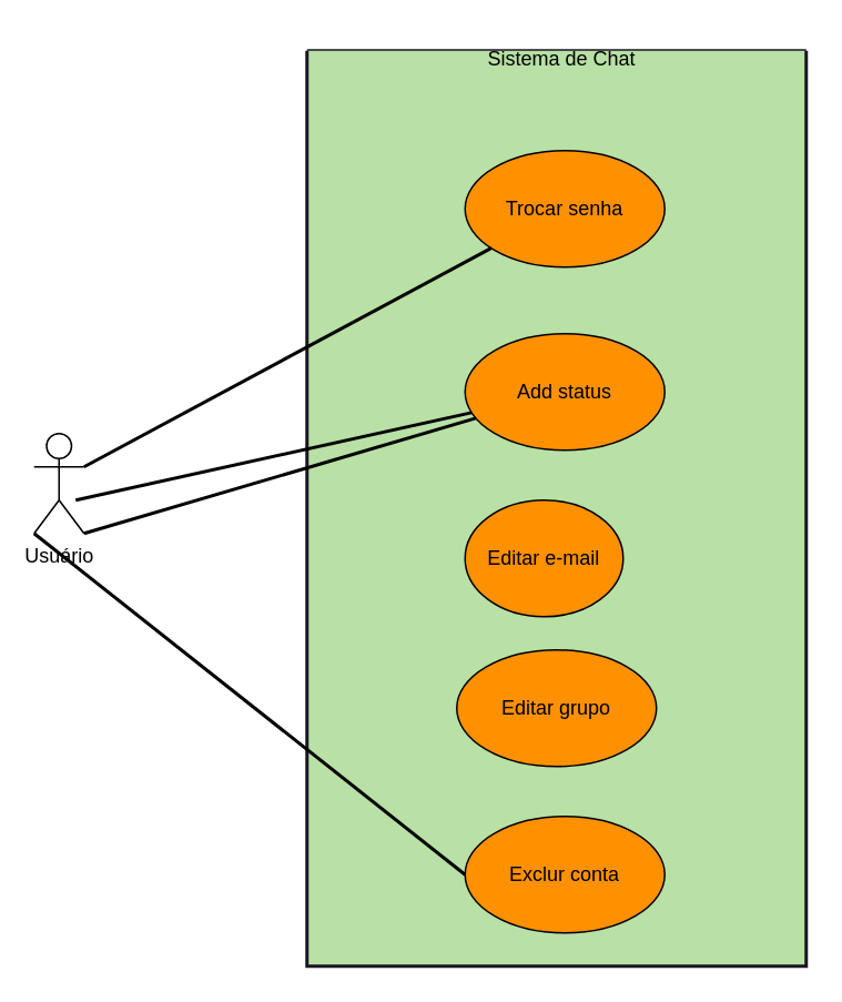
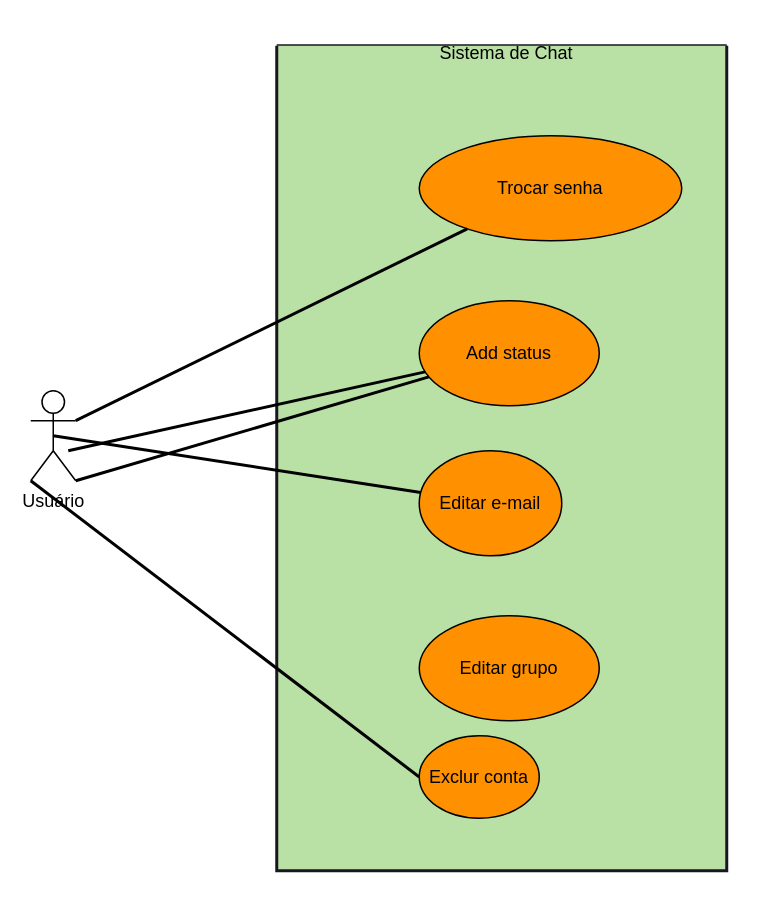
  <mxCell id="0" />
  <mxCell id="1" parent="0" />
  <mxCell id="2" value="" style="swimlane;startSize=0;fillColor=#d5e8d4;strokeColor=#191621;swimlaneFillColor=#B9E0A5;gradientColor=none;strokeWidth=2;" parent="1" vertex="1"><mxGeometry x="184" y="30" width="300" height="550" as="geometry" /></mxCell>
- <mxCell id="3" value="Editar grupo" style="ellipse;whiteSpace=wrap;html=1;fillColor=#FF9100;gradientColor=none;" parent="2" vertex="1"><mxGeometry x="90" y="360" width="120" height="70" as="geometry" /></mxCell>
- <mxCell id="4" value="Exclur conta" style="ellipse;whiteSpace=wrap;html=1;fillColor=#FF9100;gradientColor=none;" parent="2" vertex="1"><mxGeometry x="95" y="460" width="120" height="70" as="geometry" /></mxCell>
+ <mxCell id="3" value="Editar grupo" style="ellipse;whiteSpace=wrap;html=1;fillColor=#FF9100;gradientColor=none;" parent="2" vertex="1"><mxGeometry x="95" y="380" width="120" height="70" as="geometry" /></mxCell>
+ <mxCell id="4" value="Exclur conta" style="ellipse;whiteSpace=wrap;html=1;fillColor=#FF9100;gradientColor=none;" parent="2" vertex="1"><mxGeometry x="95" y="460" width="80" height="55" as="geometry" /></mxCell>
  <mxCell id="5" value="Sistema de Chat&amp;nbsp;" style="text;html=1;strokeColor=none;fillColor=none;align=center;verticalAlign=middle;whiteSpace=wrap;rounded=0;" parent="2" vertex="1"><mxGeometry x="10" y="-10" width="290" height="30" as="geometry" /></mxCell>
  <mxCell id="6" value="Editar e-mail" style="ellipse;whiteSpace=wrap;html=1;fillColor=#FF9100;gradientColor=none;" vertex="1" parent="2"><mxGeometry x="95" y="270" width="95" height="70" as="geometry" /></mxCell>
  <mxCell id="7" value="Add status" style="ellipse;whiteSpace=wrap;html=1;fillColor=#FF9100;gradientColor=none;" vertex="1" parent="2"><mxGeometry x="95" y="170" width="120" height="70" as="geometry" /></mxCell>
- <mxCell id="8" value="Trocar senha" style="ellipse;whiteSpace=wrap;html=1;fillColor=#FF9100;gradientColor=none;" vertex="1" parent="2"><mxGeometry x="95" y="60" width="120" height="70" as="geometry" /></mxCell>
+ <mxCell id="8" value="Trocar senha" style="ellipse;whiteSpace=wrap;html=1;fillColor=#FF9100;gradientColor=none;" vertex="1" parent="2"><mxGeometry x="95" y="60" width="175" height="70" as="geometry" /></mxCell>
  <mxCell id="9" style="edgeStyle=none;rounded=0;orthogonalLoop=1;jettySize=auto;html=1;exitX=0;exitY=1;exitDx=0;exitDy=0;exitPerimeter=0;entryX=0;entryY=0.5;entryDx=0;entryDy=0;startArrow=none;startFill=0;endArrow=none;endFill=0;endSize=12;strokeWidth=2;" parent="1" source="11" target="4" edge="1"><mxGeometry relative="1" as="geometry" /></mxCell>
  <mxCell id="10" style="edgeStyle=none;rounded=0;orthogonalLoop=1;jettySize=auto;html=1;exitX=1;exitY=1;exitDx=0;exitDy=0;exitPerimeter=0;startArrow=none;startFill=0;endArrow=none;endFill=0;endSize=12;strokeWidth=2;" parent="1" source="11" target="7" edge="1"><mxGeometry relative="1" as="geometry" /></mxCell>
  <mxCell id="11" value="Usuário" style="shape=umlActor;verticalLabelPosition=bottom;verticalAlign=top;html=1;outlineConnect=0;" parent="1" vertex="1"><mxGeometry x="20" y="260" width="30" height="60" as="geometry" /></mxCell>
+ <mxCell id="12" style="edgeStyle=none;rounded=0;orthogonalLoop=1;jettySize=auto;html=1;startArrow=none;startFill=0;endArrow=none;endFill=0;endSize=12;strokeWidth=2;exitX=0.5;exitY=0.5;exitDx=0;exitDy=0;exitPerimeter=0;" edge="1" parent="1" source="11" target="6"><mxGeometry relative="1" as="geometry"><mxPoint x="60" y="330" as="sourcePoint" /><mxPoint x="284" y="455" as="targetPoint" /></mxGeometry></mxCell>
  <mxCell id="13" style="edgeStyle=none;rounded=0;orthogonalLoop=1;jettySize=auto;html=1;exitX=1;exitY=0.333;exitDx=0;exitDy=0;exitPerimeter=0;startArrow=none;startFill=0;endArrow=none;endFill=0;endSize=12;strokeWidth=2;" edge="1" parent="1" target="8" source="11"><mxGeometry relative="1" as="geometry"><mxPoint x="60" y="100" as="sourcePoint" /><mxPoint x="284" y="225" as="targetPoint" /></mxGeometry></mxCell>
  <mxCell id="14" style="edgeStyle=none;rounded=0;orthogonalLoop=1;jettySize=auto;html=1;startArrow=none;startFill=0;endArrow=none;endFill=0;endSize=12;strokeWidth=2;exitX=0.5;exitY=0.5;exitDx=0;exitDy=0;exitPerimeter=0;" edge="1" parent="1" target="7"><mxGeometry relative="1" as="geometry"><mxPoint x="45" y="300" as="sourcePoint" /><mxPoint x="290.843" y="336.391" as="targetPoint" /></mxGeometry></mxCell>
